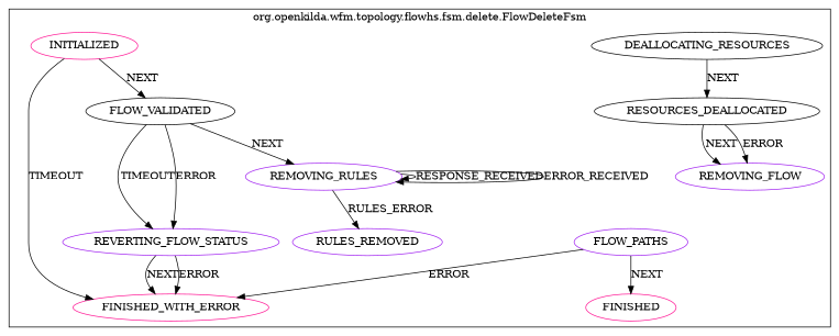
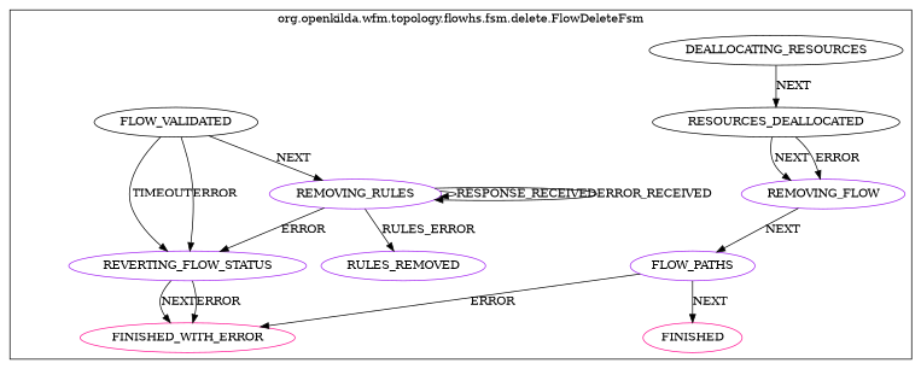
  digraph {
    compound=true
    node [color=purple]
    n1 [label=REVERTING_FLOW_STATUS]
    n2 [color=deeppink label=FINISHED_WITH_ERROR]
    n3 [label=RULES_REMOVED]
    n4 [color=black label=DEALLOCATING_RESOURCES]
    n5 [color=black label=RESOURCES_DEALLOCATED]
    n6 [label=REMOVING_FLOW]
    n7 [color=deeppink label=FINISHED]
-   n8 [color=deeppink label=INITIALIZED]
    n9 [color=black label=FLOW_VALIDATED]
    n10 [label=FLOW_PATHS]
    n11 [label=REMOVING_RULES]
    subgraph cluster_1 {
      label="org.openkilda.wfm.topology.flowhs.fsm.delete.FlowDeleteFsm"
      n1
      n2
      n3
      n4
      n5
      n6
      n7
-     n8
      n9
      n10
      n11
    }
    n1 -> n2 [label=NEXT]
    n1 -> n2 [label=ERROR]
    n4 -> n5 [label=NEXT]
    n5 -> n6 [label=NEXT]
    n5 -> n6 [label=ERROR]
-   n8 -> n2 [label=TIMEOUT]
-   n8 -> n9 [label=NEXT]
+   n6 -> n10 [label=NEXT]
    n9 -> n1 [label=TIMEOUT]
    n9 -> n1 [label=ERROR]
    n9 -> n11 [label=NEXT]
    n10 -> n2 [label=ERROR]
    n10 -> n7 [label=NEXT]
+   n11 -> n1 [label=ERROR]
    n11 -> n3 [label=RULES_ERROR]
    n11 -> n11 [label=RESPONSE_RECEIVED]
    n11 -> n11 [label=ERROR_RECEIVED]
  }
